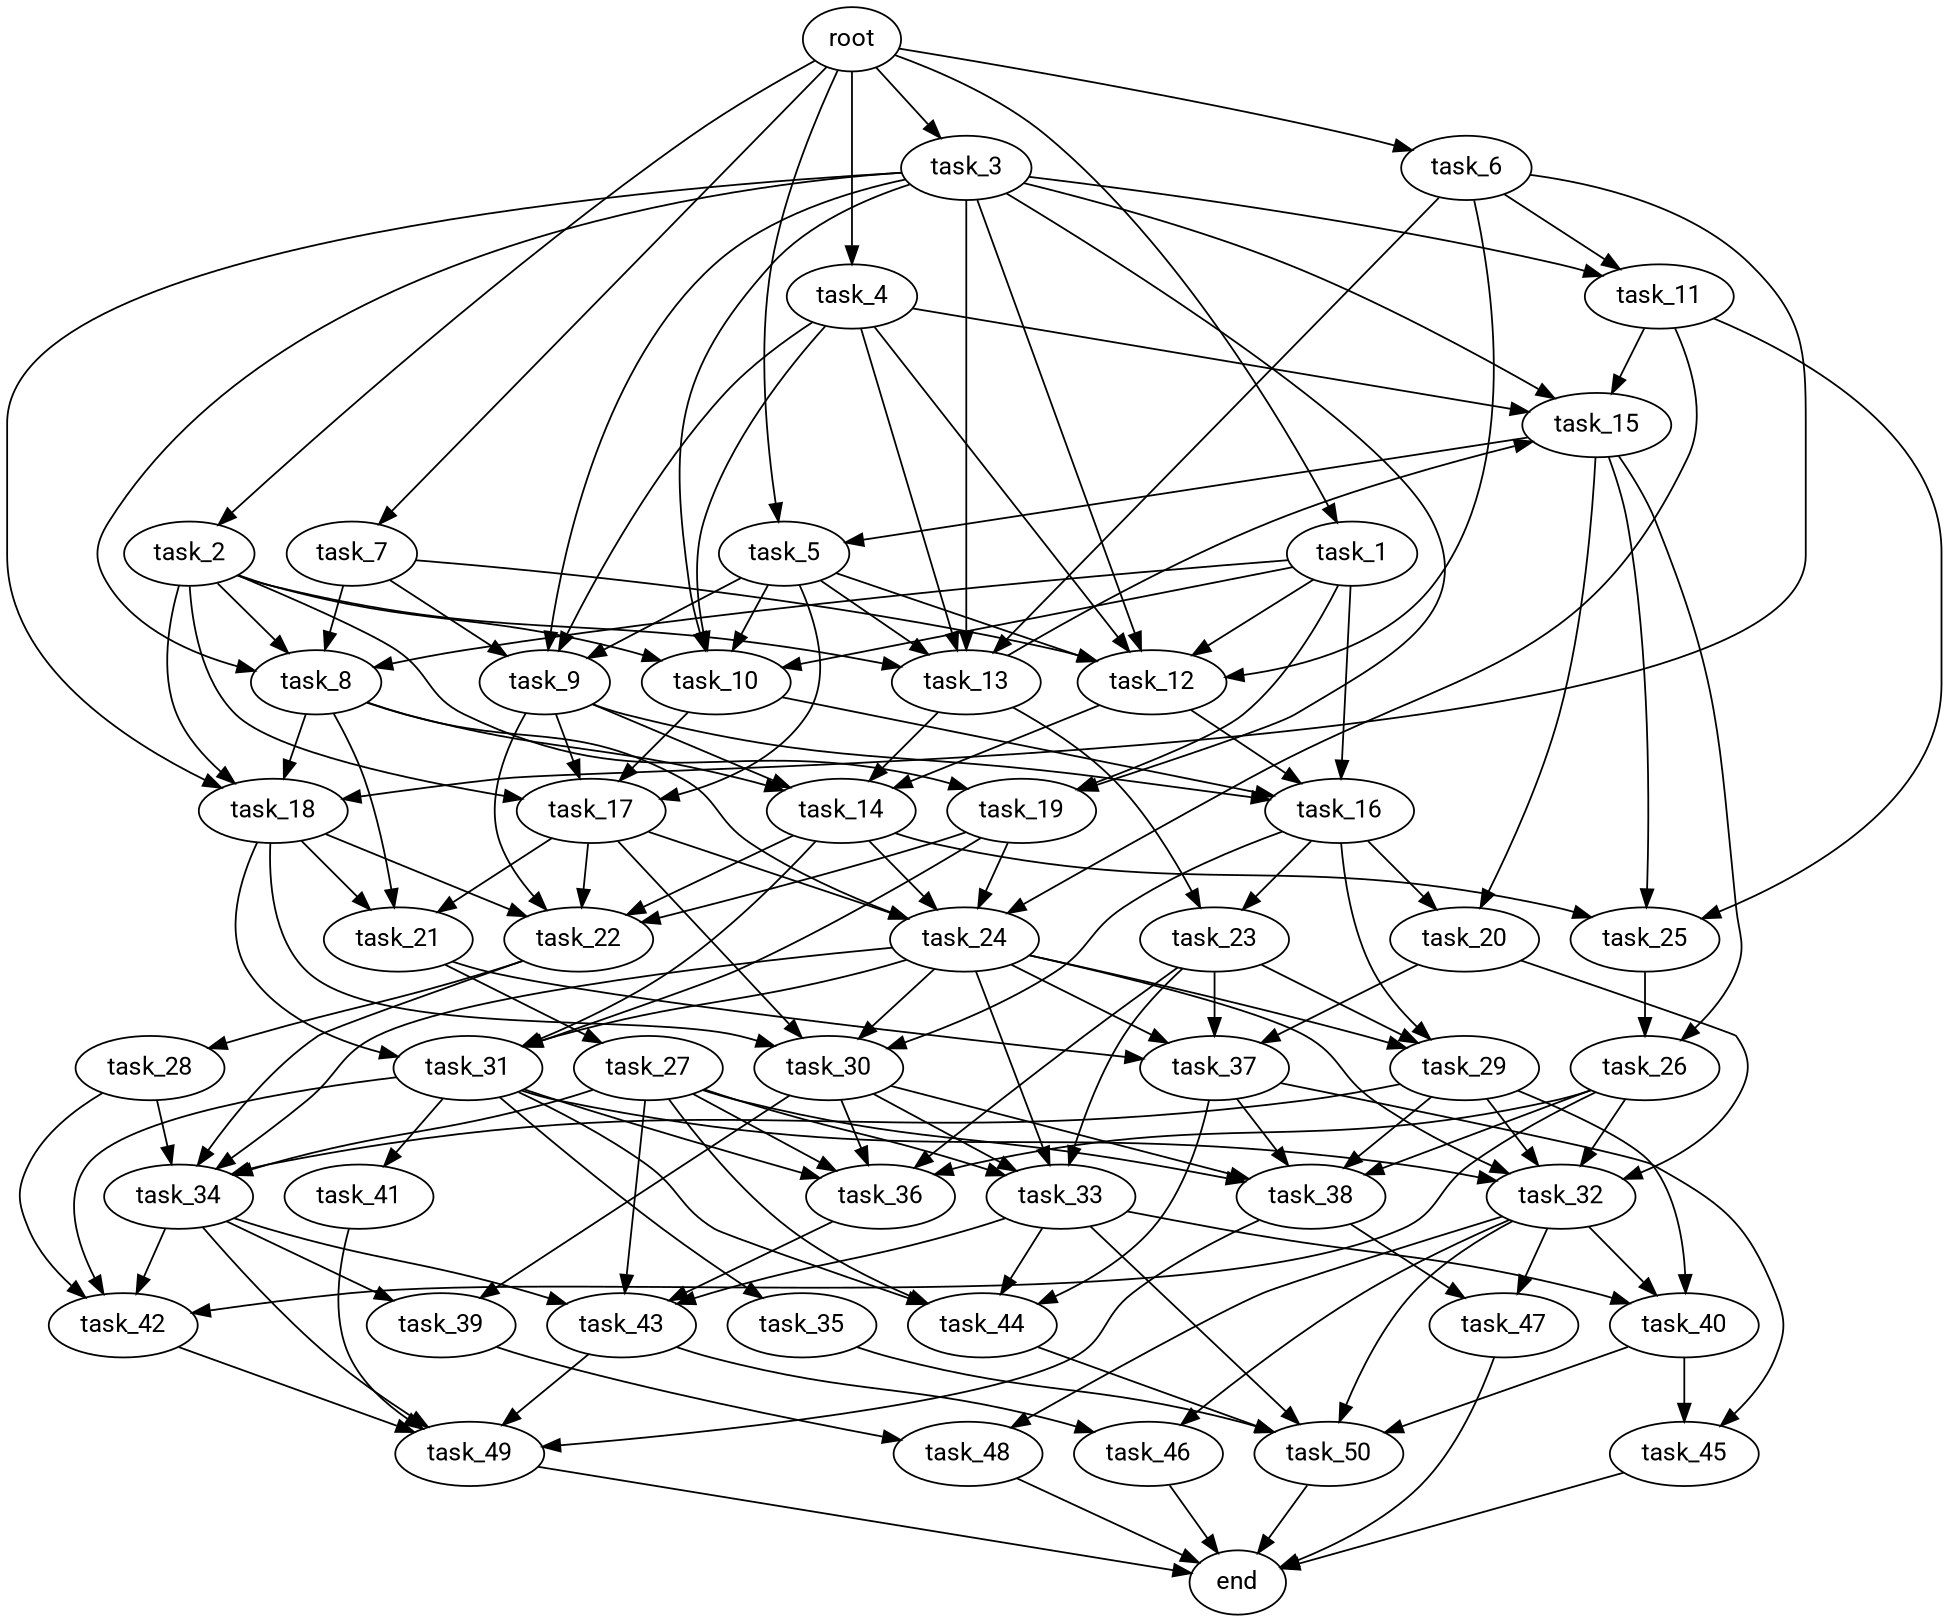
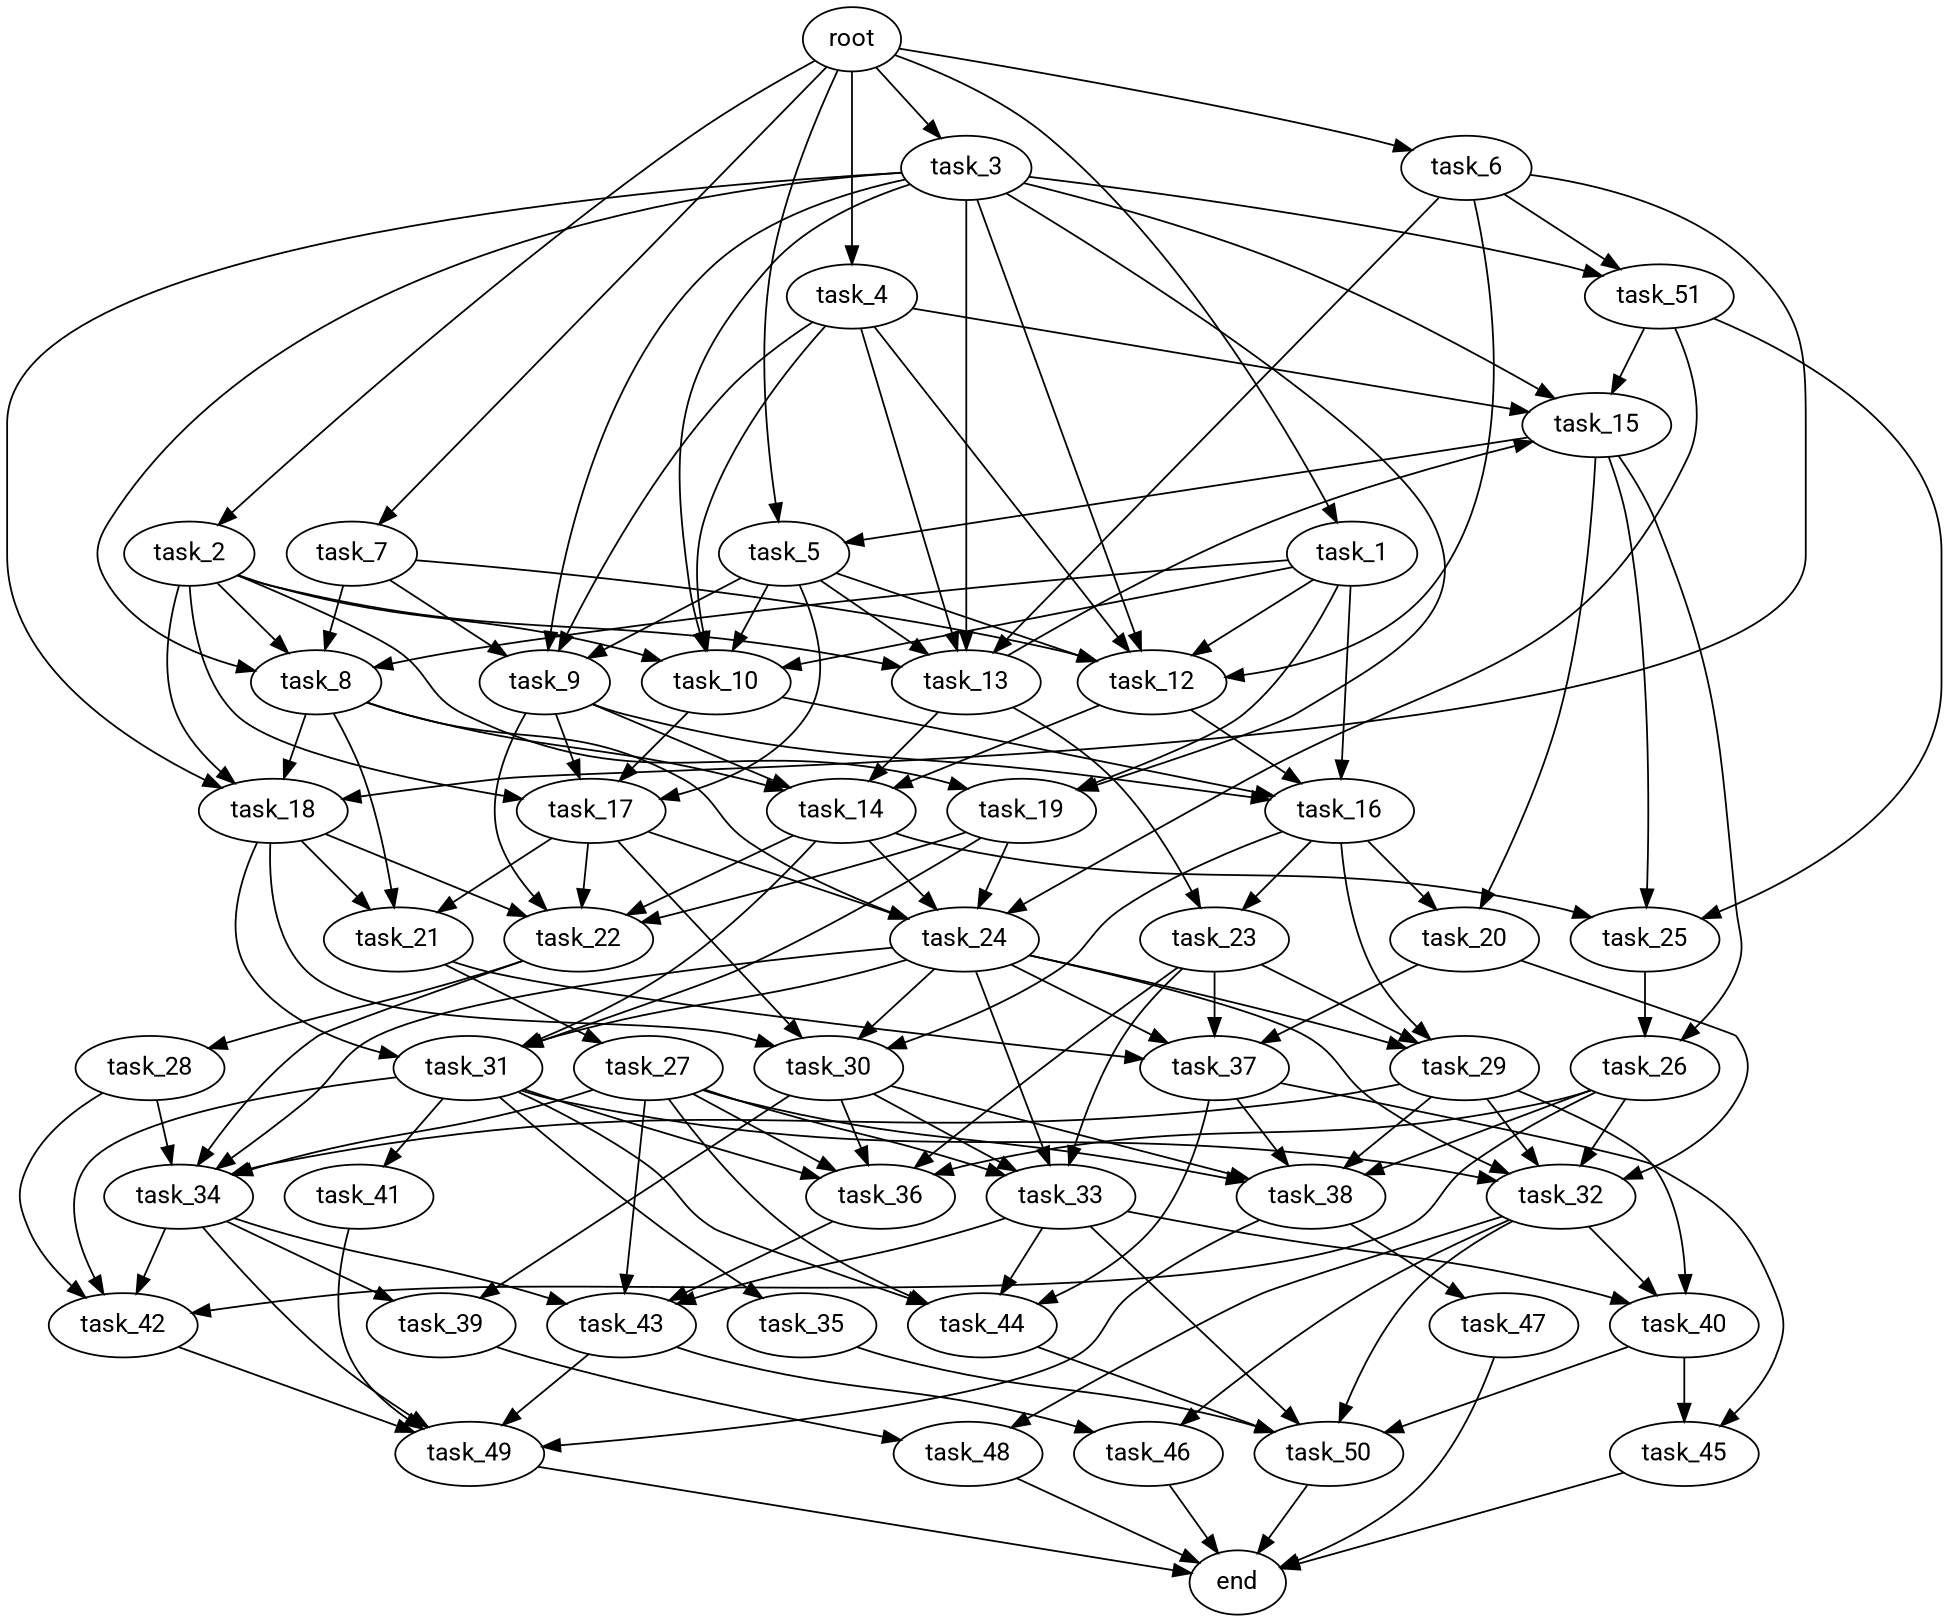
  digraph {
    fontname=Roboto
    node [fontname=Roboto]
    edge [fontname=Roboto]
    task_23
    task_36
    task_33
    task_29
    task_37
    task_43
    task_44
    task_40
    task_50
    task_32
    task_38
    task_34
    task_45
    task_31
    task_35
    task_41
    task_42
    task_49
    task_47
    task_48
    task_46
    task_8
    task_24
    task_14
    task_18
    task_21
    task_25
    task_26
    task_30
    task_22
    task_27
    task_17
    task_28
    task_39
    task_20
    task_19
    task_13
    task_15
    task_5
    task_1
    task_10
    task_12
    task_16
    task_4
    task_9
-   task_11
+   task_11 [label=task_51]
    end
    task_2
    task_6
    task_7
    root
    task_3
    task_23 -> task_36
    task_23 -> task_33
    task_23 -> task_29
    task_23 -> task_37
    task_36 -> task_43
    task_33 -> task_43
    task_33 -> task_44
    task_33 -> task_40
    task_33 -> task_50
    task_29 -> task_40
    task_29 -> task_32
    task_29 -> task_38
    task_29 -> task_34
    task_37 -> task_44
    task_37 -> task_38
    task_37 -> task_45
    task_43 -> task_49
    task_43 -> task_46
    task_44 -> task_50
    task_40 -> task_50
    task_40 -> task_45
    task_50 -> end
    task_32 -> task_40
    task_32 -> task_50
-   task_32 -> task_47
    task_32 -> task_48
    task_32 -> task_46
    task_38 -> task_49
    task_38 -> task_47
    task_34 -> task_43
    task_34 -> task_42
    task_34 -> task_49
    task_34 -> task_39
    task_45 -> end
    task_31 -> task_36
    task_31 -> task_44
    task_31 -> task_32
    task_31 -> task_35
    task_31 -> task_41
    task_31 -> task_42
    task_35 -> task_50
    task_41 -> task_49
    task_42 -> task_49
    task_49 -> end
    task_47 -> end
    task_48 -> end
    task_46 -> end
    task_8 -> task_24
    task_8 -> task_14
    task_8 -> task_18
    task_8 -> task_21
    task_24 -> task_33
    task_24 -> task_29
    task_24 -> task_37
    task_24 -> task_32
    task_24 -> task_34
    task_24 -> task_31
    task_24 -> task_30
    task_14 -> task_31
    task_14 -> task_24
    task_14 -> task_25
    task_14 -> task_22
    task_18 -> task_31
    task_18 -> task_21
    task_18 -> task_30
    task_18 -> task_22
    task_21 -> task_37
    task_21 -> task_27
    task_25 -> task_26
    task_26 -> task_36
    task_26 -> task_32
    task_26 -> task_38
    task_26 -> task_42
    task_30 -> task_36
    task_30 -> task_33
    task_30 -> task_38
    task_30 -> task_39
    task_22 -> task_34
    task_22 -> task_28
    task_27 -> task_36
    task_27 -> task_33
    task_27 -> task_43
    task_27 -> task_44
    task_27 -> task_38
    task_27 -> task_34
    task_17 -> task_24
    task_17 -> task_21
    task_17 -> task_30
    task_17 -> task_22
    task_28 -> task_34
    task_28 -> task_42
    task_39 -> task_48
    task_20 -> task_37
    task_20 -> task_32
    task_19 -> task_31
    task_19 -> task_24
    task_19 -> task_22
    task_13 -> task_23
    task_13 -> task_14
    task_13 -> task_15
    task_15 -> task_25
    task_15 -> task_26
    task_15 -> task_20
    task_15 -> task_5
    task_5 -> task_17
    task_5 -> task_13
    task_5 -> task_10
    task_5 -> task_12
    task_5 -> task_9
    task_1 -> task_8
    task_1 -> task_19
    task_1 -> task_10
    task_1 -> task_12
    task_1 -> task_16
    task_10 -> task_17
    task_10 -> task_16
    task_12 -> task_14
    task_12 -> task_16
    task_16 -> task_23
    task_16 -> task_29
    task_16 -> task_30
    task_16 -> task_20
    task_4 -> task_13
    task_4 -> task_15
    task_4 -> task_10
    task_4 -> task_12
    task_4 -> task_9
    task_9 -> task_14
    task_9 -> task_22
    task_9 -> task_17
    task_9 -> task_16
    task_11 -> task_24
    task_11 -> task_25
    task_11 -> task_15
    task_2 -> task_8
    task_2 -> task_18
    task_2 -> task_17
    task_2 -> task_19
    task_2 -> task_13
    task_2 -> task_10
    task_6 -> task_18
    task_6 -> task_13
    task_6 -> task_12
    task_6 -> task_11
    task_7 -> task_8
    task_7 -> task_12
    task_7 -> task_9
    root -> task_5
    root -> task_1
    root -> task_4
    root -> task_2
    root -> task_6
    root -> task_7
    root -> task_3
    task_3 -> task_8
    task_3 -> task_18
    task_3 -> task_19
    task_3 -> task_13
    task_3 -> task_15
    task_3 -> task_10
    task_3 -> task_12
    task_3 -> task_9
    task_3 -> task_11
  }
